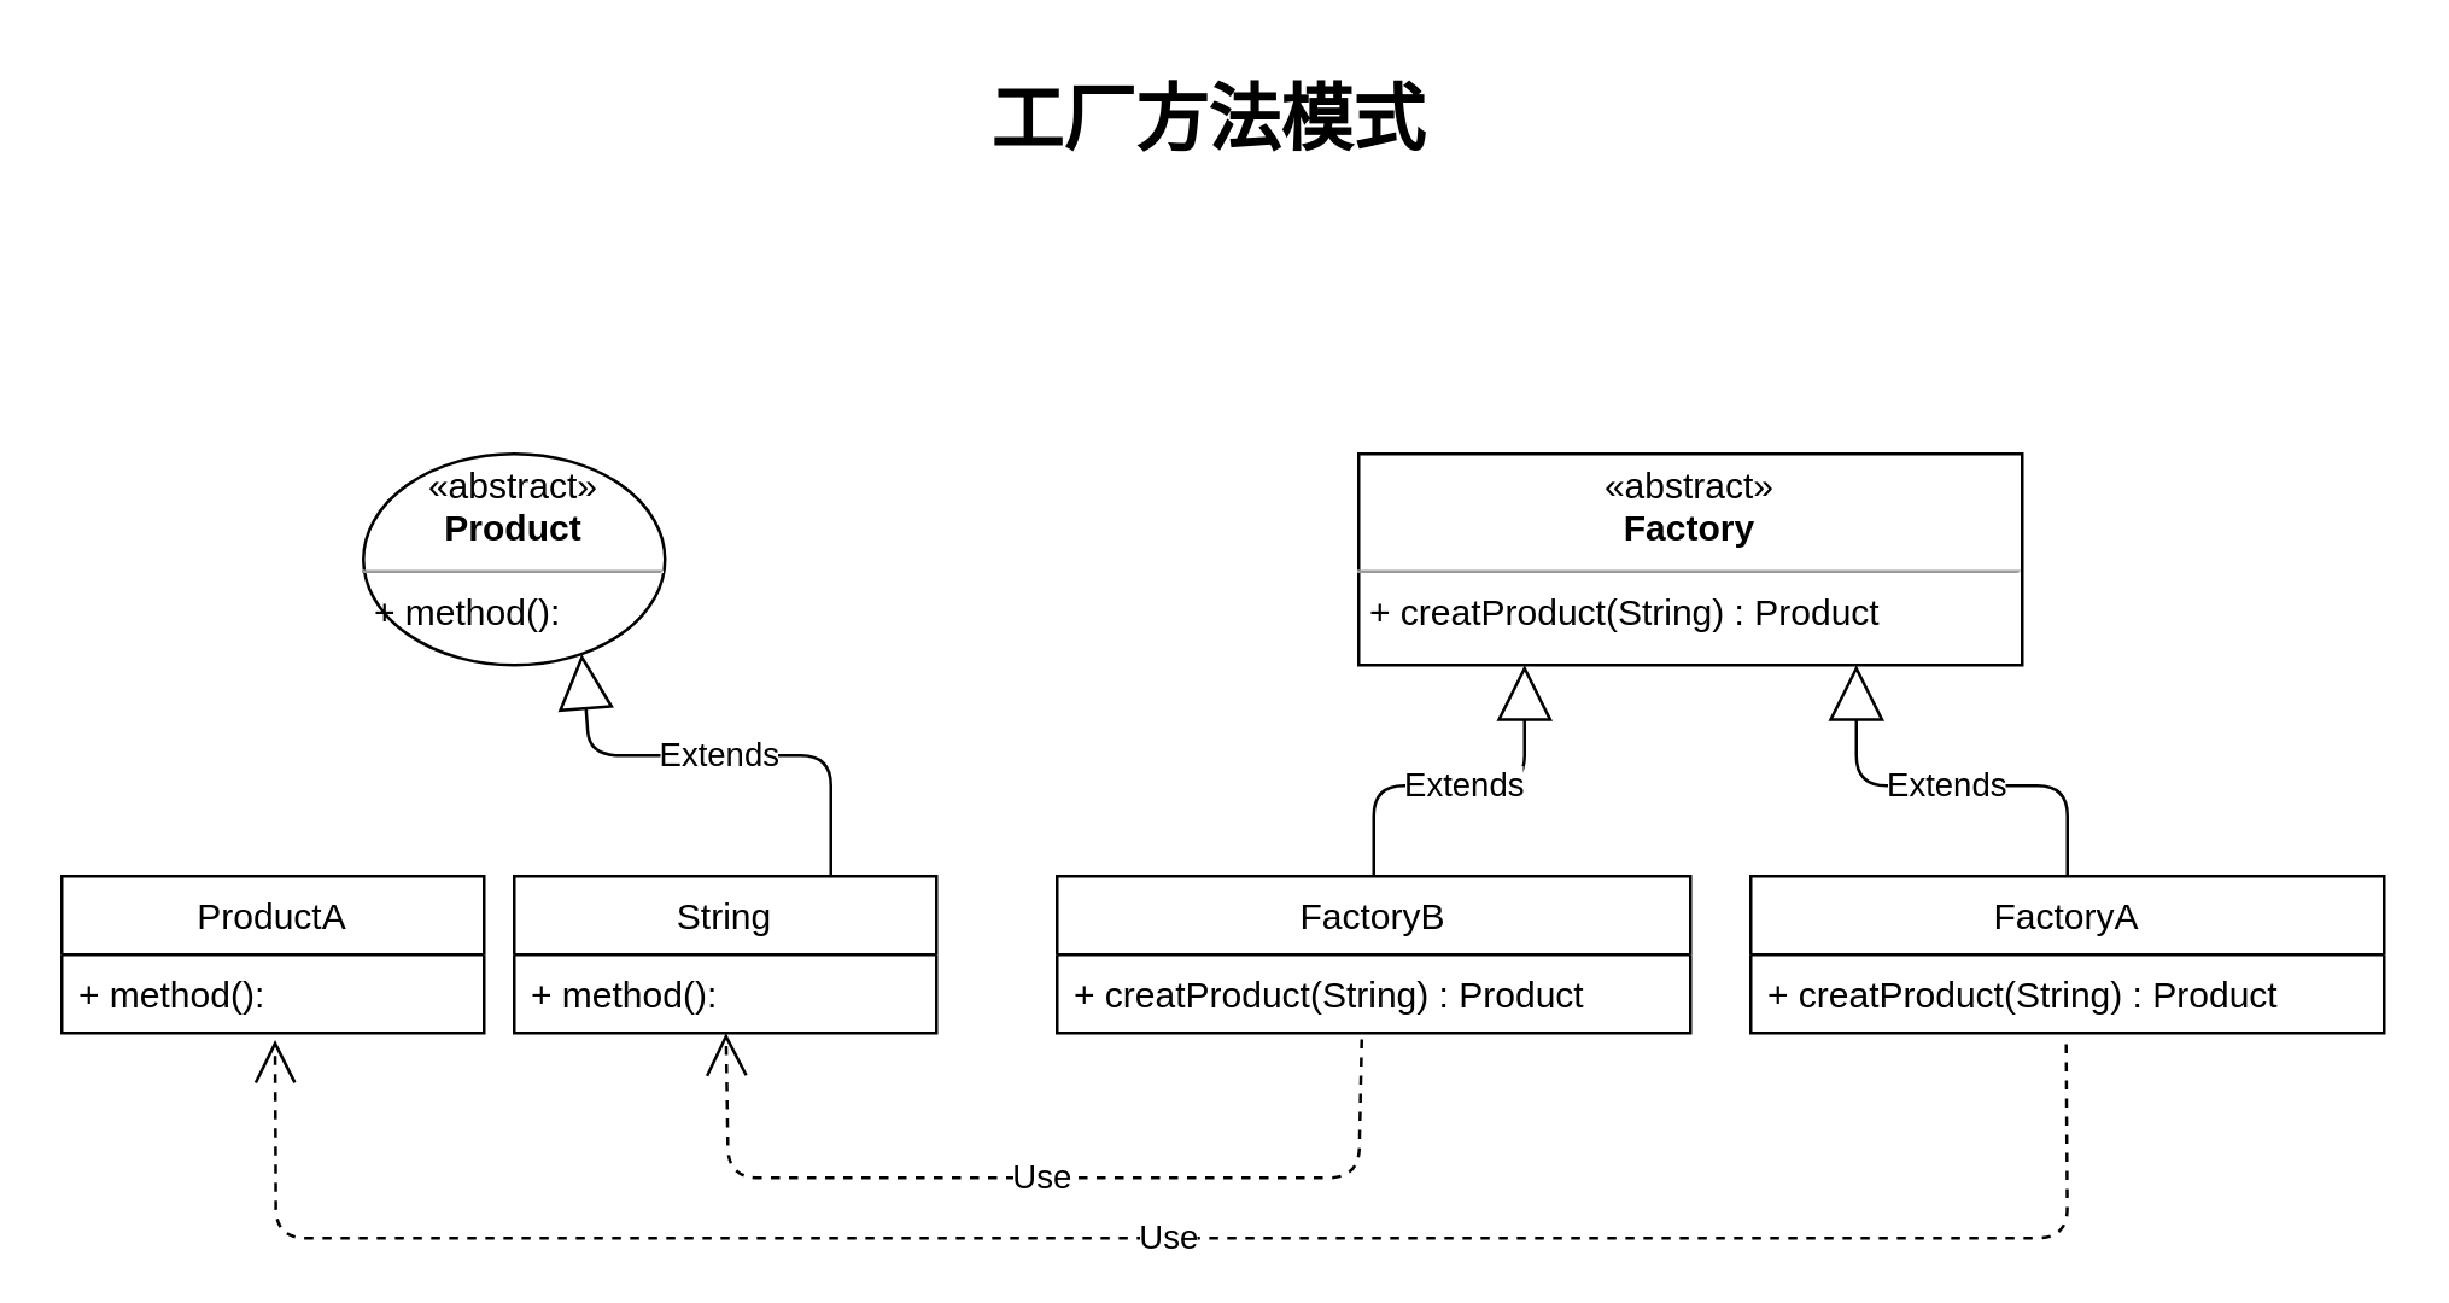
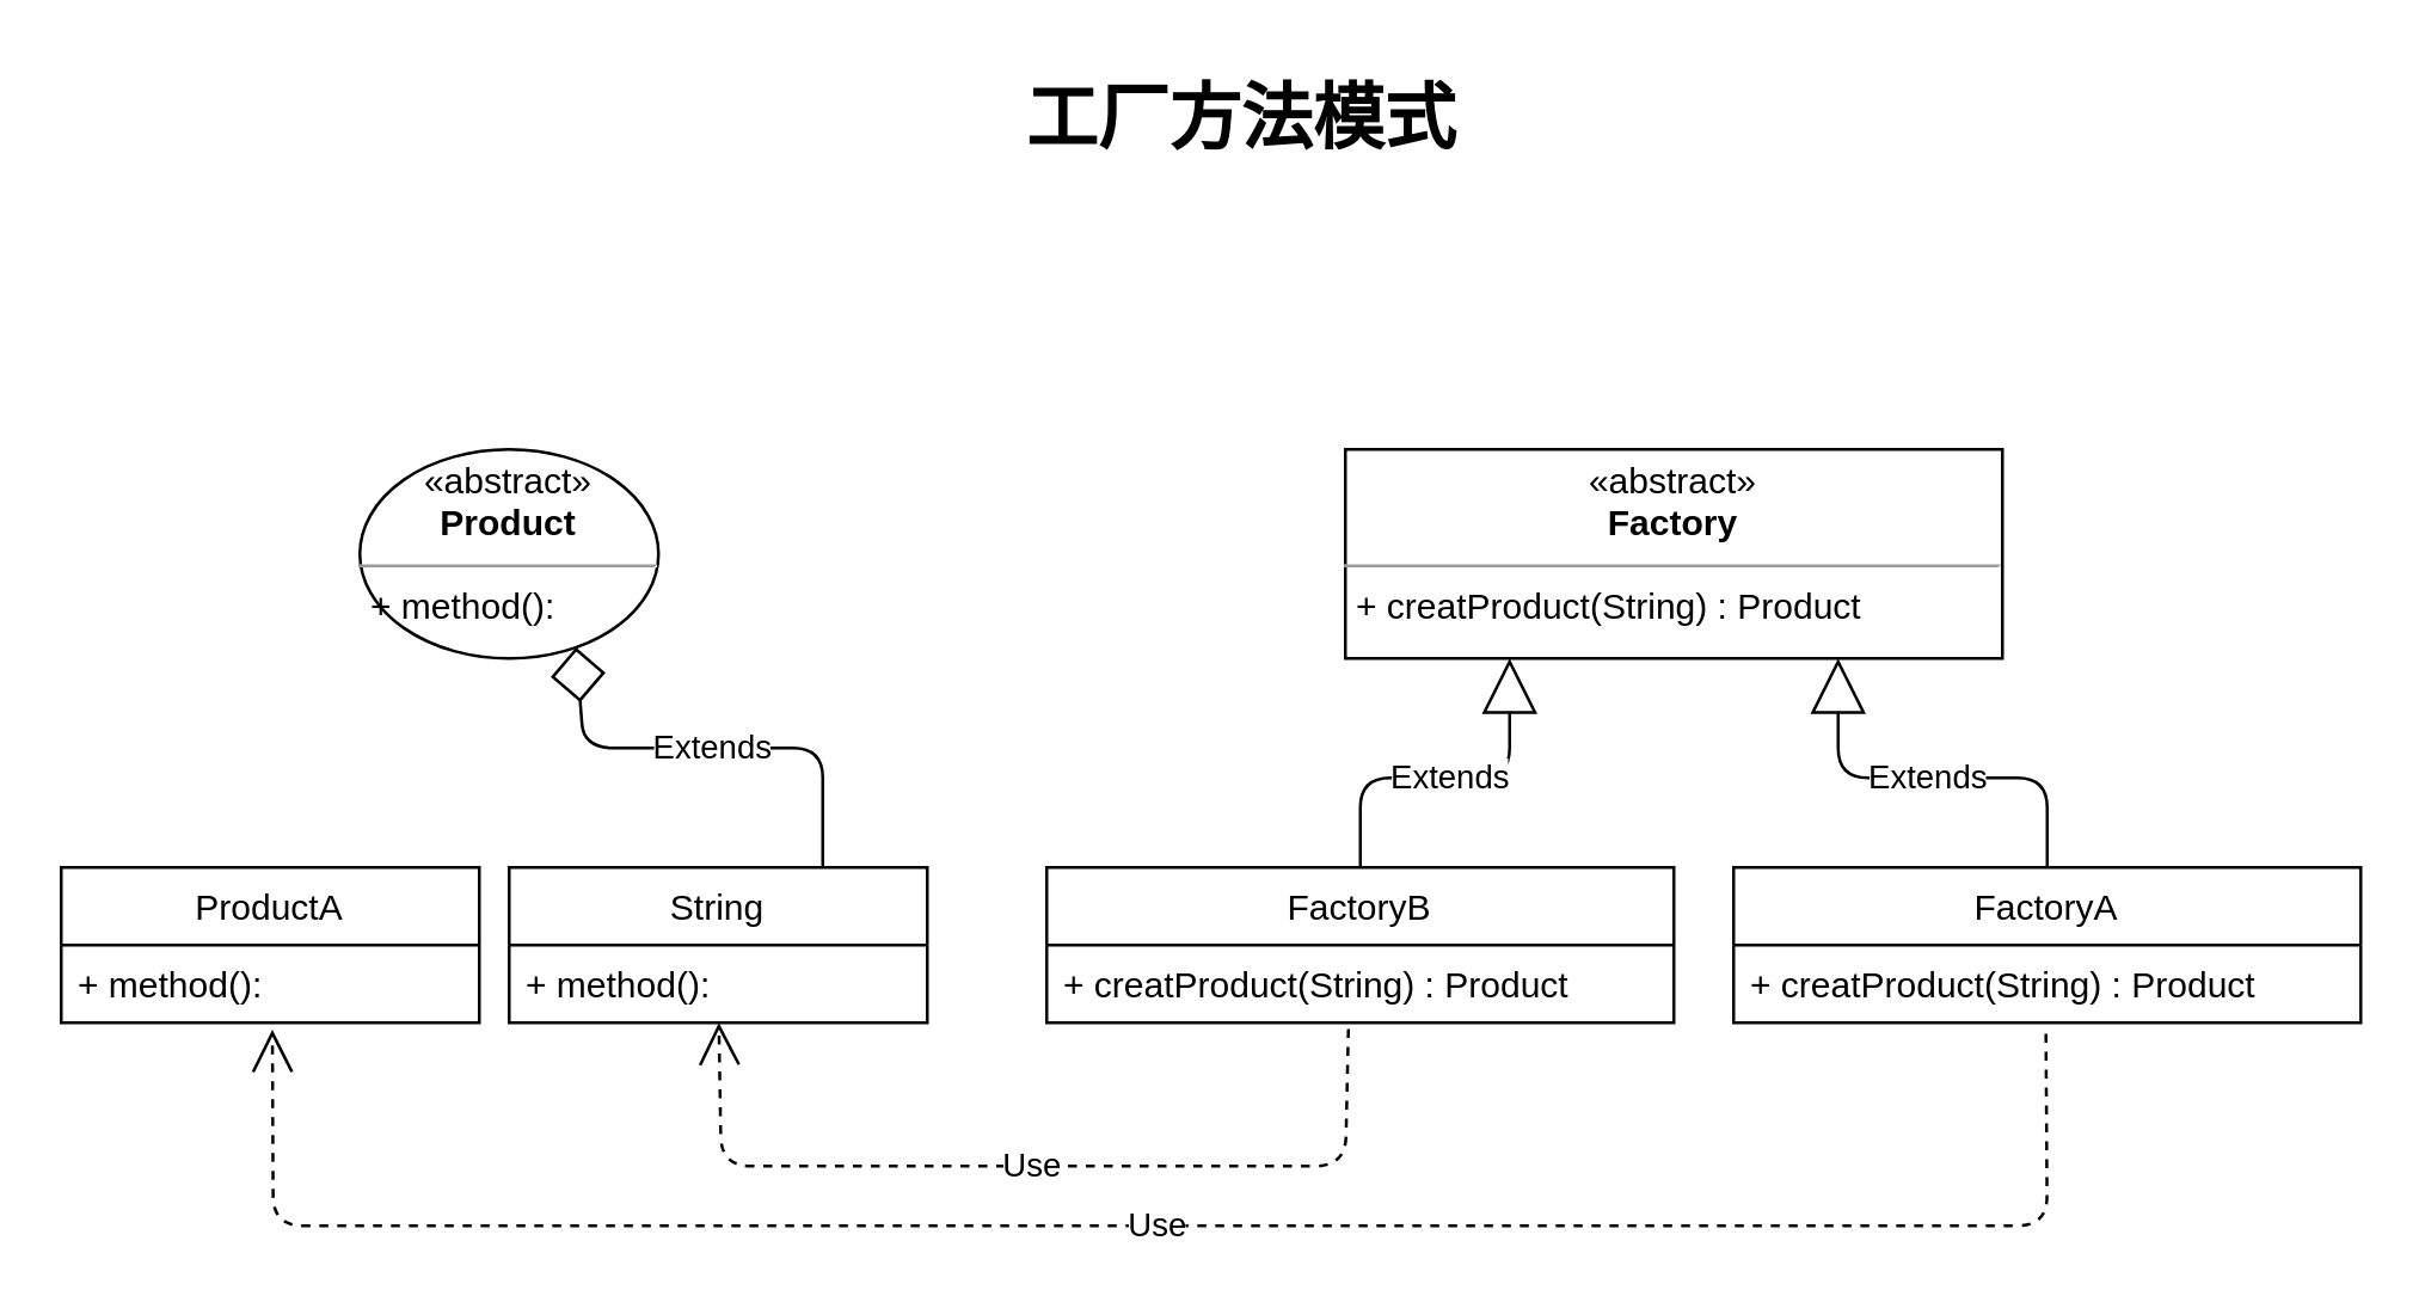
  <mxCell id="0" />
  <mxCell id="1" parent="0" />
  <mxCell id="2" value="FactoryA" style="swimlane;fontStyle=0;childLayout=stackLayout;horizontal=1;startSize=26;fillColor=none;horizontalStack=0;resizeParent=1;resizeParentMax=0;resizeLast=0;collapsible=1;marginBottom=0;" vertex="1" parent="1"><mxGeometry x="580" y="290" width="210" height="52" as="geometry"><mxRectangle x="450" y="300" width="70" height="26" as="alternateBounds" /></mxGeometry></mxCell>
  <mxCell id="3" value="+ creatProduct(String) : Product " style="text;strokeColor=none;fillColor=none;align=left;verticalAlign=top;spacingLeft=4;spacingRight=4;overflow=hidden;rotatable=0;points=[[0,0.5],[1,0.5]];portConstraint=eastwest;" vertex="1" parent="2"><mxGeometry y="26" width="210" height="26" as="geometry" /></mxCell>
  <mxCell id="4" value="&lt;p style=&quot;margin: 0px ; margin-top: 4px ; text-align: center&quot;&gt;«abstract»&lt;br&gt;&lt;b&gt;Product&lt;/b&gt;&lt;/p&gt;&lt;hr size=&quot;1&quot;&gt;&lt;p style=&quot;margin: 0px ; margin-left: 4px&quot;&gt;+ method():&amp;nbsp;&lt;/p&gt;" style="ellipse;verticalAlign=top;align=left;overflow=fill;fontSize=12;fontFamily=Helvetica;html=1;" vertex="1" parent="1"><mxGeometry x="120" y="150" width="100" height="70" as="geometry" /></mxCell>
  <mxCell id="5" value="ProductA" style="swimlane;fontStyle=0;childLayout=stackLayout;horizontal=1;startSize=26;fillColor=none;horizontalStack=0;resizeParent=1;resizeParentMax=0;resizeLast=0;collapsible=1;marginBottom=0;" vertex="1" parent="1"><mxGeometry x="20" y="290" width="140" height="52" as="geometry" /></mxCell>
  <mxCell id="6" value="+ method():" style="text;strokeColor=none;fillColor=none;align=left;verticalAlign=top;spacingLeft=4;spacingRight=4;overflow=hidden;rotatable=0;points=[[0,0.5],[1,0.5]];portConstraint=eastwest;" vertex="1" parent="5"><mxGeometry y="26" width="140" height="26" as="geometry" /></mxCell>
  <mxCell id="7" value="String" style="swimlane;fontStyle=0;childLayout=stackLayout;horizontal=1;startSize=26;fillColor=none;horizontalStack=0;resizeParent=1;resizeParentMax=0;resizeLast=0;collapsible=1;marginBottom=0;" vertex="1" parent="1"><mxGeometry x="170" y="290" width="140" height="52" as="geometry" /></mxCell>
  <mxCell id="8" value="+ method():" style="text;strokeColor=none;fillColor=none;align=left;verticalAlign=top;spacingLeft=4;spacingRight=4;overflow=hidden;rotatable=0;points=[[0,0.5],[1,0.5]];portConstraint=eastwest;" vertex="1" parent="7"><mxGeometry y="26" width="140" height="26" as="geometry" /></mxCell>
  <mxCell id="9" value="Use" style="endArrow=open;endSize=12;dashed=1;html=1;exitX=0.498;exitY=1.141;exitDx=0;exitDy=0;entryX=0.505;entryY=1.09;entryDx=0;entryDy=0;entryPerimeter=0;exitPerimeter=0;" edge="1" parent="1" source="3" target="6"><mxGeometry width="160" relative="1" as="geometry"><mxPoint x="270" y="460" as="sourcePoint" /><mxPoint x="358.6" y="351.662" as="targetPoint" /><Array as="points"><mxPoint x="685" y="410" /><mxPoint x="91" y="410" /></Array></mxGeometry></mxCell>
- <mxCell id="10" value="工厂方法模式" style="text;strokeColor=none;fillColor=none;html=1;fontSize=24;fontStyle=1;verticalAlign=middle;align=center;" vertex="1" parent="1"><mxGeometry x="50" y="20" width="700" height="40" as="geometry" /></mxCell>
+ <mxCell id="10" value="工厂方法模式" style="text;strokeColor=none;fillColor=none;html=1;fontSize=24;fontStyle=1;verticalAlign=middle;align=center;" vertex="1" parent="1"><mxGeometry x="65" y="20" width="700" height="40" as="geometry" /></mxCell>
  <mxCell id="11" value="FactoryB" style="swimlane;fontStyle=0;childLayout=stackLayout;horizontal=1;startSize=26;fillColor=none;horizontalStack=0;resizeParent=1;resizeParentMax=0;resizeLast=0;collapsible=1;marginBottom=0;" vertex="1" parent="1"><mxGeometry x="350" y="290" width="210" height="52" as="geometry"><mxRectangle x="450" y="300" width="70" height="26" as="alternateBounds" /></mxGeometry></mxCell>
  <mxCell id="12" value="+ creatProduct(String) : Product " style="text;strokeColor=none;fillColor=none;align=left;verticalAlign=top;spacingLeft=4;spacingRight=4;overflow=hidden;rotatable=0;points=[[0,0.5],[1,0.5]];portConstraint=eastwest;" vertex="1" parent="11"><mxGeometry y="26" width="210" height="26" as="geometry" /></mxCell>
  <mxCell id="13" value="Use" style="endArrow=open;endSize=12;dashed=1;html=1;exitX=0.481;exitY=1.082;exitDx=0;exitDy=0;exitPerimeter=0;" edge="1" parent="1" source="12" target="8"><mxGeometry width="160" relative="1" as="geometry"><mxPoint x="694.58" y="355.666" as="sourcePoint" /><mxPoint x="100.7" y="354.34" as="targetPoint" /><Array as="points"><mxPoint x="450" y="390" /><mxPoint x="241" y="390" /></Array></mxGeometry></mxCell>
  <mxCell id="14" value="&lt;p style=&quot;margin: 0px ; margin-top: 4px ; text-align: center&quot;&gt;«abstract»&lt;br&gt;&lt;b&gt;Factory&lt;/b&gt;&lt;/p&gt;&lt;hr size=&quot;1&quot;&gt;&lt;p style=&quot;margin: 0px ; margin-left: 4px&quot;&gt;+ creatProduct(String) : Product&amp;nbsp;&lt;br&gt;&lt;/p&gt;" style="verticalAlign=top;align=left;overflow=fill;fontSize=12;fontFamily=Helvetica;html=1;" vertex="1" parent="1"><mxGeometry x="450" y="150" width="220" height="70" as="geometry" /></mxCell>
  <mxCell id="15" value="Extends" style="endArrow=block;endSize=16;endFill=0;html=1;entryX=0.25;entryY=1;entryDx=0;entryDy=0;exitX=0.5;exitY=0;exitDx=0;exitDy=0;" edge="1" parent="1" target="14" source="11"><mxGeometry width="160" relative="1" as="geometry"><mxPoint x="480" y="290" as="sourcePoint" /><mxPoint x="590" y="240" as="targetPoint" /><Array as="points"><mxPoint x="455" y="260" /><mxPoint x="505" y="260" /></Array></mxGeometry></mxCell>
  <mxCell id="16" value="Extends" style="endArrow=block;endSize=16;endFill=0;html=1;exitX=0.5;exitY=0;exitDx=0;exitDy=0;entryX=0.75;entryY=1;entryDx=0;entryDy=0;" edge="1" parent="1" source="2" target="14"><mxGeometry width="160" relative="1" as="geometry"><mxPoint x="490" y="300" as="sourcePoint" /><mxPoint x="610" y="222" as="targetPoint" /><Array as="points"><mxPoint x="685" y="260" /><mxPoint x="615" y="260" /></Array></mxGeometry></mxCell>
- <mxCell id="17" value="Extends" style="endArrow=block;endSize=16;endFill=0;html=1;exitX=0.75;exitY=0;exitDx=0;exitDy=0;entryX=0.75;entryY=1;entryDx=0;entryDy=0;" edge="1" parent="1" source="7" target="4"><mxGeometry width="160" relative="1" as="geometry"><mxPoint x="695" y="300" as="sourcePoint" /><mxPoint x="625" y="230" as="targetPoint" /><Array as="points"><mxPoint x="275" y="250" /><mxPoint x="195" y="250" /></Array></mxGeometry></mxCell>
+ <mxCell id="17" value="Extends" style="endArrow=diamond;endSize=16;endFill=0;html=1;exitX=0.75;exitY=0;exitDx=0;exitDy=0;entryX=0.75;entryY=1;entryDx=0;entryDy=0;" edge="1" parent="1" source="7" target="4"><mxGeometry width="160" relative="1" as="geometry"><mxPoint x="695" y="300" as="sourcePoint" /><mxPoint x="625" y="230" as="targetPoint" /><Array as="points"><mxPoint x="275" y="250" /><mxPoint x="195" y="250" /></Array></mxGeometry></mxCell>
